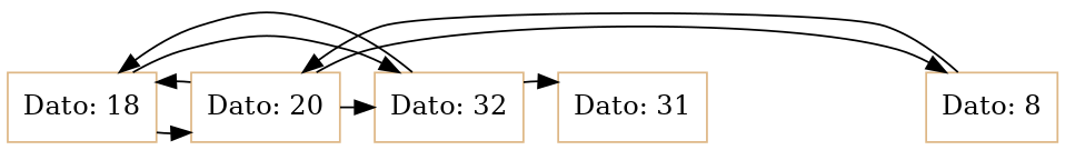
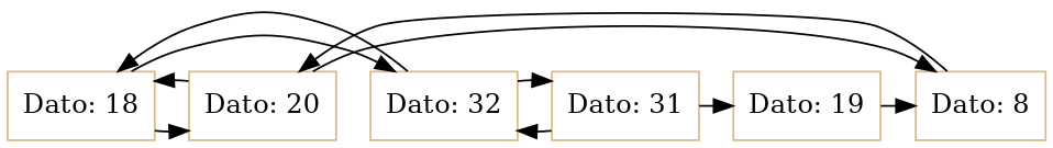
  digraph {
    node [color=burlywood shape=box]
    n1 [label="Dato: 18"]
    n2 [label="Dato: 20"]
    n3 [label="Dato: 8"]
+   n4 [label="Dato: 19"]
    n5 [label="Dato: 31"]
    n6 [label="Dato: 32"]
    subgraph sub_1 {
      rank=same
      n1
      n2
      n3
+     n4
      n5
      n6
    }
    n1 -> n2
    n1 -> n6
    n2 -> n1
    n2 -> n3
    n3 -> n2
-   n2 -> n6
+   n4 -> n3
+   n5 -> n4
+   n5 -> n6
    n6 -> n1
    n6 -> n5
  }
